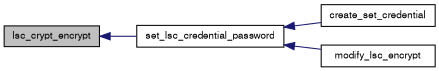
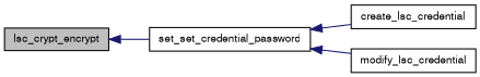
  digraph {
    rankdir=LR
    node [color=black fontname=FreeSans fontsize=10 shape=record]
    edge [color=midnightblue dir=back fontname=FreeSans fontsize=10 labelfontname=FreeSans labelfontsize=10 style=solid]
    n1 [fillcolor=grey75 fontcolor=black height=0.2 label=lsc_crypt_encrypt style=filled width=0.4]
-   n2 [height=0.2 label=set_lsc_credential_password width=0.4]
-   n3 [height=0.2 label=create_set_credential width=0.4]
-   n4 [height=0.2 label=modify_lsc_encrypt width=0.4]
+   n2 [height=0.2 label=set_set_credential_password width=0.4]
+   n3 [height=0.2 label=create_lsc_credential width=0.4]
+   n4 [height=0.2 label=modify_lsc_credential width=0.4]
    n1 -> n2
    n2 -> n3
    n2 -> n4
  }
